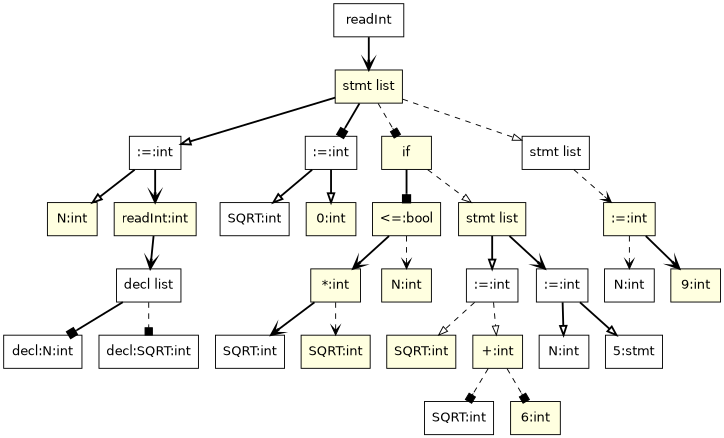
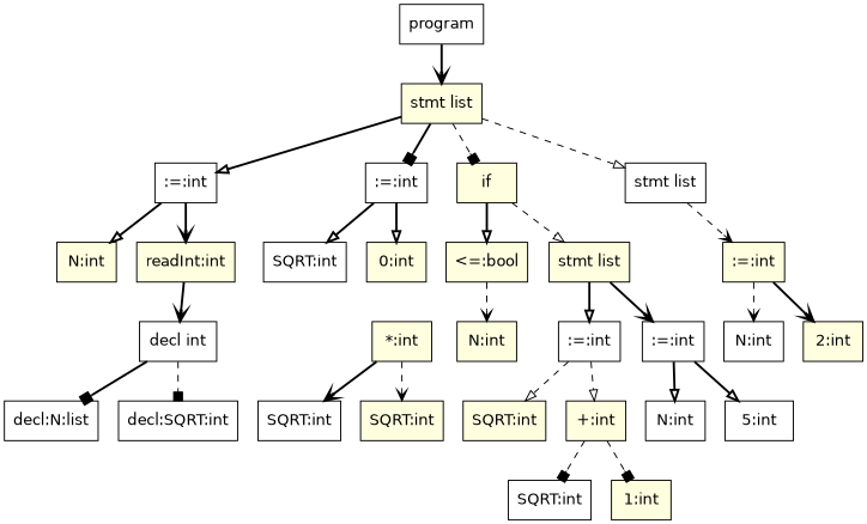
  digraph {
    fontname="DejaVu Sans"
    node [fillcolor=white fontname="DejaVu Sans" shape=box style=filled]
    edge [arrowhead=vee fontname="DejaVu Sans" style=bold]
-   n1 [label=readInt]
+   n1 [label=program]
    n2 [fillcolor=lightyellow label="stmt list"]
-   n3 [label="decl list"]
-   n4 [label="decl:N:int"]
+   n3 [label="decl int"]
+   n4 [label="decl:N:list"]
    n5 [label="decl:SQRT:int"]
    n6 [label=":=:int"]
    n7 [label=":=:int"]
    n8 [fillcolor=lightyellow label=if]
    n9 [label="stmt list"]
    n10 [fillcolor=lightyellow label="N:int"]
    n11 [fillcolor=lightyellow label="readInt:int"]
    n12 [label="SQRT:int"]
    n13 [fillcolor=lightyellow label="0:int"]
    n14 [fillcolor=lightyellow label="<=:bool"]
    n15 [fillcolor=lightyellow label="stmt list"]
    n16 [fillcolor=lightyellow label=":=:int"]
    n17 [fillcolor=lightyellow label="*:int"]
    n18 [fillcolor=lightyellow label="N:int"]
    n19 [label=":=:int"]
    n20 [label=":=:int"]
    n21 [label="SQRT:int"]
    n22 [fillcolor=lightyellow label="SQRT:int"]
    n23 [fillcolor=lightyellow label="SQRT:int"]
    n24 [fillcolor=lightyellow label="+:int"]
    n25 [label="N:int"]
-   n26 [label="5:stmt"]
+   n26 [label="5:int"]
    n27 [label="SQRT:int"]
-   n28 [fillcolor=lightyellow label="6:int"]
+   n28 [fillcolor=lightyellow label="1:int"]
    n29 [label="N:int"]
-   n30 [fillcolor=lightyellow label="9:int"]
+   n30 [fillcolor=lightyellow label="2:int"]
    n1 -> n2
    n2 -> n6 [arrowhead=onormal]
    n2 -> n7 [arrowhead=box]
    n2 -> n8 [arrowhead=box style=dashed]
    n2 -> n9 [arrowhead=onormal style=dashed]
    n3 -> n4 [arrowhead=box]
    n3 -> n5 [arrowhead=box style=dashed]
    n6 -> n10 [arrowhead=onormal]
    n6 -> n11
    n7 -> n12 [arrowhead=onormal]
    n7 -> n13 [arrowhead=onormal]
-   n8 -> n14 [arrowhead=box]
+   n8 -> n14 [arrowhead=onormal]
    n8 -> n15 [arrowhead=onormal style=dashed]
    n9 -> n16 [style=dashed]
    n11 -> n3
-   n14 -> n17
    n14 -> n18 [style=dashed]
    n15 -> n19 [arrowhead=onormal]
    n15 -> n20
    n16 -> n29 [style=dashed]
    n16 -> n30
    n17 -> n21
    n17 -> n22 [style=dashed]
    n19 -> n23 [arrowhead=onormal style=dashed]
    n19 -> n24 [arrowhead=onormal style=dashed]
    n20 -> n25 [arrowhead=onormal]
    n20 -> n26 [arrowhead=onormal]
    n24 -> n27 [arrowhead=box style=dashed]
    n24 -> n28 [arrowhead=box style=dashed]
  }
